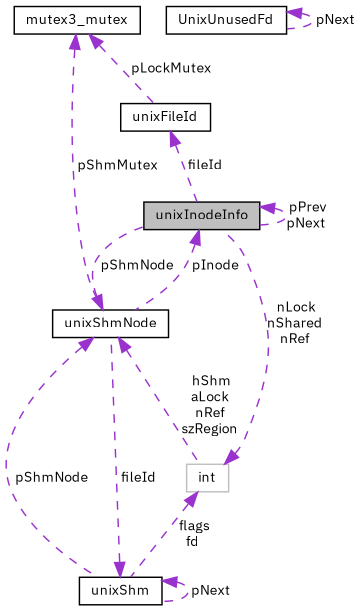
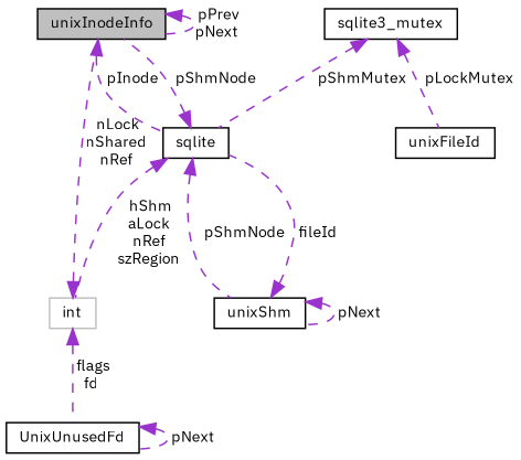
  digraph {
    fontname="IBM Plex Sans"
    node [color=black fillcolor=white fontname="IBM Plex Sans" fontsize=10 shape=record style=filled]
    edge [color=darkorchid3 dir=back fontname="IBM Plex Sans" fontsize=10 labelfontname=Helvetica labelfontsize=10 style=dashed]
    n1 [fillcolor=grey75 fontcolor=black height=0.2 label=unixInodeInfo width=0.4]
-   n2 [height=0.2 label=unixShmNode width=0.4]
+   n2 [height=0.2 label=sqlite width=0.4]
    n3 [color=grey75 height=0.2 label=int width=0.4]
    n4 [height=0.2 label=unixShm width=0.4]
-   n5 [height=0.2 label=mutex3_mutex width=0.4]
+   n5 [height=0.2 label=sqlite3_mutex width=0.4]
    n6 [height=0.2 label=unixFileId width=0.4]
    n7 [height=0.2 label=UnixUnusedFd width=0.4]
    n1 -> n1 [label=" pPrev\npNext"]
    n1 -> n2 [label=" pInode"]
    n2 -> n1 [label=" pShmNode"]
    n2 -> n3 [label=" hShm\naLock\nnRef\nszRegion"]
    n2 -> n4 [label=" pShmNode"]
    n3 -> n1 [label=" nLock\nnShared\nnRef"]
-   n3 -> n4 [label=" flags\nfd"]
+   n3 -> n7 [label=" flags\nfd"]
    n4 -> n2 [label=" fileId"]
    n4 -> n4 [label=" pNext"]
    n5 -> n2 [label=" pShmMutex"]
    n5 -> n6 [label=" pLockMutex"]
-   n6 -> n1 [label=" fileId"]
    n7 -> n7 [label=" pNext"]
  }
